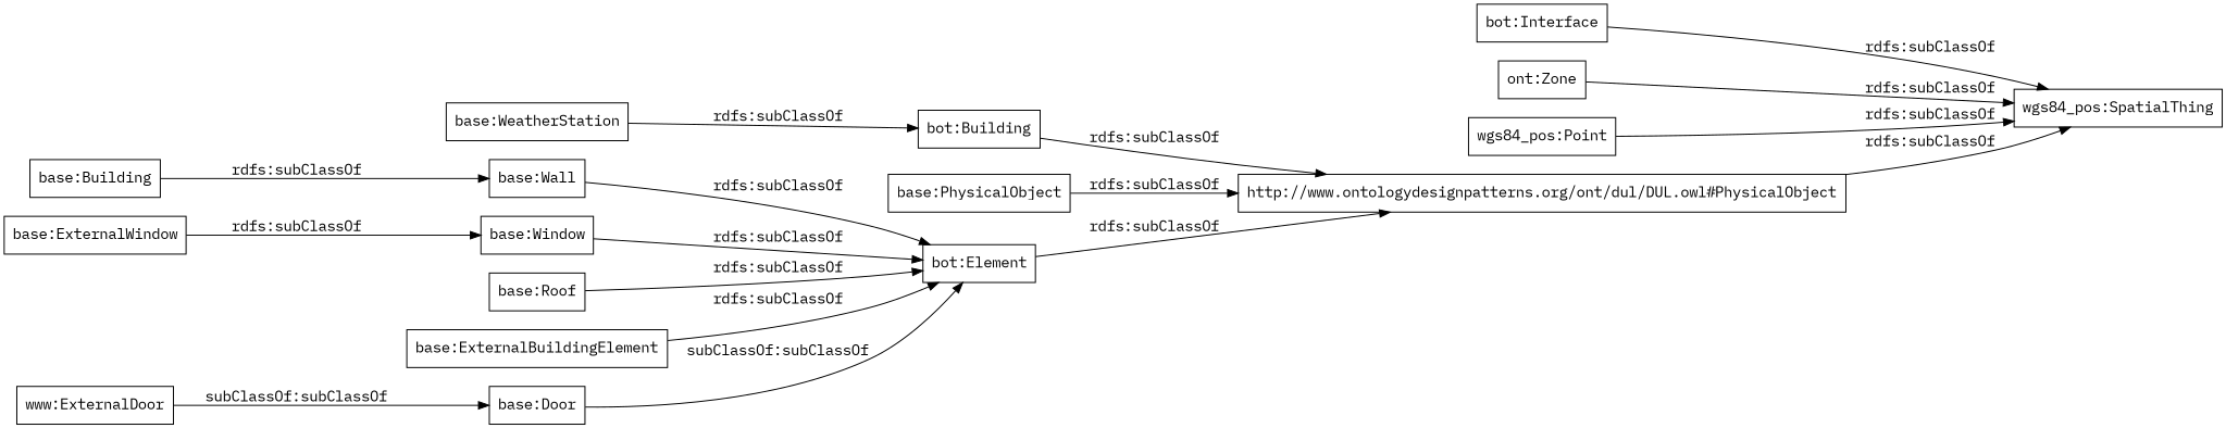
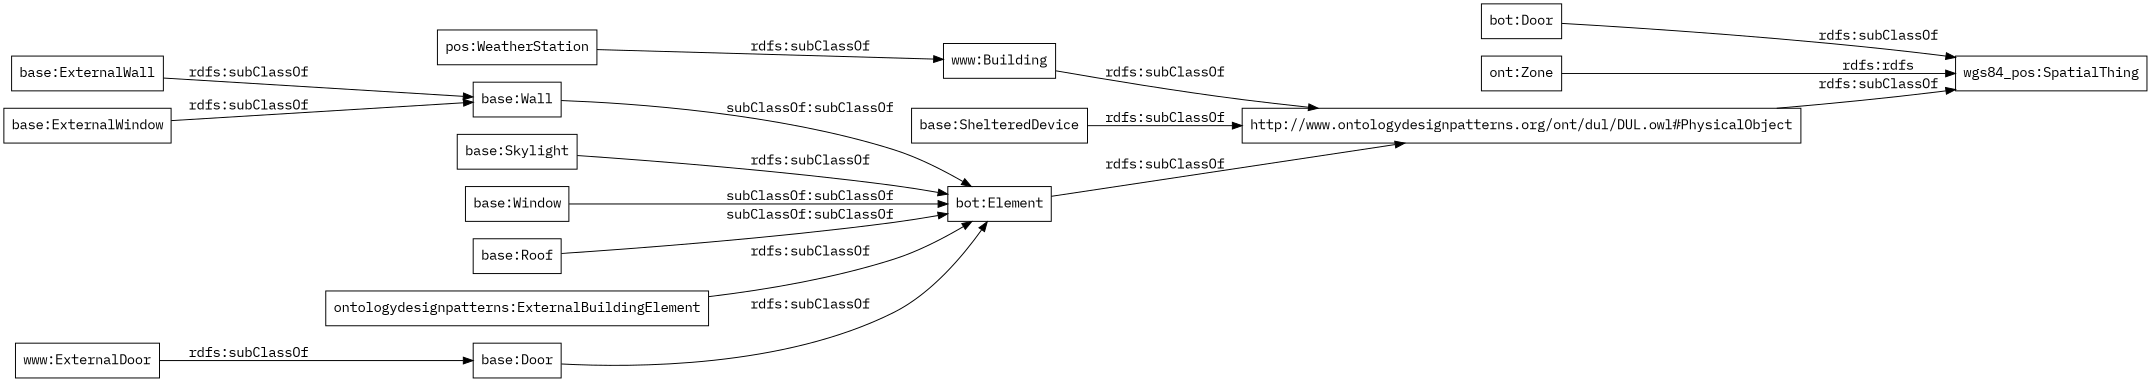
  digraph {
    fontname="IBM Plex Mono"
    rankdir=LR
    node [color=black fontname="IBM Plex Mono" shape=rectangle]
    edge [fontname="IBM Plex Mono"]
    "base:Door"
    "bot:Element"
    "http://www.ontologydesignpatterns.org/ont/dul/DUL.owl#PhysicalObject"
-   "base:ExternalWall" [label="base:Building"]
+   "base:ExternalWall"
    "base:Wall"
    "wgs84_pos:SpatialThing"
-   "base:WeatherStation"
-   "bot:Building"
+   "base:WeatherStation" [label="pos:WeatherStation"]
+   "bot:Building" [label="www:Building"]
+   "base:Skylight"
    "base:ExternalWindow"
    "base:Window"
-   "base:ShelteredDevice" [label="base:PhysicalObject"]
-   "bot:Interface"
+   "base:ShelteredDevice"
+   "bot:Interface" [label="bot:Door"]
    n14 [label="ont:Zone"]
    n15 [label="www:ExternalDoor"]
-   "wgs84_pos:Point"
    "base:Roof"
-   "base:ExternalBuildingElement"
-   "base:Door" -> "bot:Element" [label="subClassOf:subClassOf"]
+   "base:ExternalBuildingElement" [label="ontologydesignpatterns:ExternalBuildingElement"]
+   "base:Door" -> "bot:Element" [label="rdfs:subClassOf"]
    "bot:Element" -> "http://www.ontologydesignpatterns.org/ont/dul/DUL.owl#PhysicalObject" [label="rdfs:subClassOf"]
    "http://www.ontologydesignpatterns.org/ont/dul/DUL.owl#PhysicalObject" -> "wgs84_pos:SpatialThing" [label="rdfs:subClassOf"]
    "base:ExternalWall" -> "base:Wall" [label="rdfs:subClassOf"]
-   "base:Wall" -> "bot:Element" [label="rdfs:subClassOf"]
+   "base:Wall" -> "bot:Element" [label="subClassOf:subClassOf"]
    "base:WeatherStation" -> "bot:Building" [label="rdfs:subClassOf"]
    "bot:Building" -> "http://www.ontologydesignpatterns.org/ont/dul/DUL.owl#PhysicalObject" [label="rdfs:subClassOf"]
-   "base:ExternalWindow" -> "base:Window" [label="rdfs:subClassOf"]
-   "base:Window" -> "bot:Element" [label="rdfs:subClassOf"]
+   "base:Skylight" -> "bot:Element" [label="rdfs:subClassOf"]
+   "base:ExternalWindow" -> "base:Wall" [label="rdfs:subClassOf"]
+   "base:Window" -> "bot:Element" [label="subClassOf:subClassOf"]
    "base:ShelteredDevice" -> "http://www.ontologydesignpatterns.org/ont/dul/DUL.owl#PhysicalObject" [label="rdfs:subClassOf"]
    "bot:Interface" -> "wgs84_pos:SpatialThing" [label="rdfs:subClassOf"]
-   n14 -> "wgs84_pos:SpatialThing" [label="rdfs:subClassOf"]
-   n15 -> "base:Door" [label="subClassOf:subClassOf"]
-   "wgs84_pos:Point" -> "wgs84_pos:SpatialThing" [label="rdfs:subClassOf"]
-   "base:Roof" -> "bot:Element" [label="rdfs:subClassOf"]
+   n14 -> "wgs84_pos:SpatialThing" [label="rdfs:rdfs"]
+   n15 -> "base:Door" [label="rdfs:subClassOf"]
+   "base:Roof" -> "bot:Element" [label="subClassOf:subClassOf"]
    "base:ExternalBuildingElement" -> "bot:Element" [label="rdfs:subClassOf"]
  }
